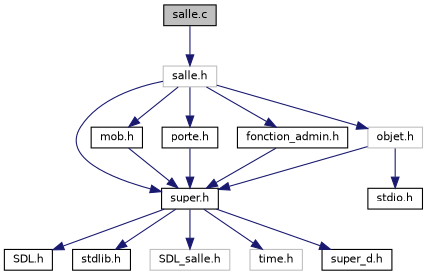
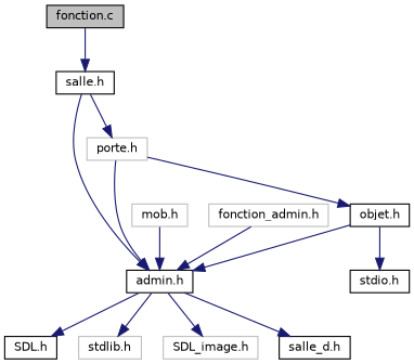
  digraph {
    node [color=black fillcolor=white fontname=Helvetica fontsize=10 shape=record style=filled]
    edge [color=midnightblue fontname=Helvetica fontsize=10 labelfontname=Helvetica labelfontsize=10 style=solid]
-   n1 [fillcolor=grey75 fontcolor=black height=0.2 label="salle.c" width=0.4]
-   n2 [color=grey75 height=0.2 label="salle.h" width=0.4]
-   n3 [height=0.2 label="super.h" width=0.4]
-   n4 [height=0.2 label="mob.h" width=0.4]
-   n5 [color=grey75 height=0.2 label="objet.h" width=0.4]
-   n6 [height=0.2 label="porte.h" width=0.4]
-   n7 [height=0.2 label="fonction_admin.h" width=0.4]
+   n1 [fillcolor=grey75 fontcolor=black height=0.2 label="fonction.c" width=0.4]
+   n2 [height=0.2 label="salle.h" width=0.4]
+   n3 [height=0.2 label="admin.h" width=0.4]
+   n4 [color=grey75 height=0.2 label="mob.h" width=0.4]
+   n5 [height=0.2 label="objet.h" width=0.4]
+   n6 [color=grey75 height=0.2 label="porte.h" width=0.4]
+   n7 [color=grey75 height=0.2 label="fonction_admin.h" width=0.4]
    n8 [height=0.2 label="SDL.h" width=0.4]
-   n9 [height=0.2 label="stdlib.h" width=0.4]
-   n10 [color=grey75 height=0.2 label="SDL_salle.h" width=0.4]
-   n11 [color=grey75 height=0.2 label="time.h" width=0.4]
-   n12 [height=0.2 label="super_d.h" width=0.4]
+   n9 [color=grey75 height=0.2 label="stdlib.h" width=0.4]
+   n10 [color=grey75 height=0.2 label="SDL_image.h" width=0.4]
+   n12 [height=0.2 label="salle_d.h" width=0.4]
    n13 [height=0.2 label="stdio.h" width=0.4]
    n1 -> n2
    n2 -> n3
-   n2 -> n4
-   n2 -> n5
+   n6 -> n5
    n2 -> n6
-   n2 -> n7
    n3 -> n8
    n3 -> n9
    n3 -> n10
-   n3 -> n11
    n3 -> n12
    n4 -> n3
    n5 -> n3
    n5 -> n13
    n6 -> n3
    n7 -> n3
  }
